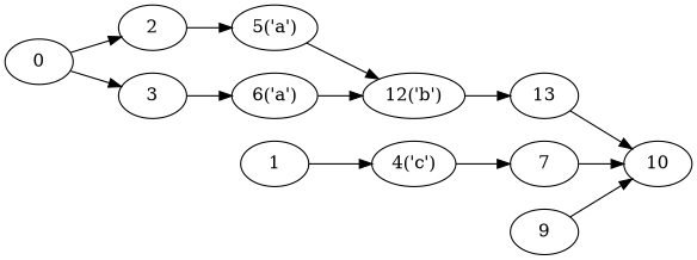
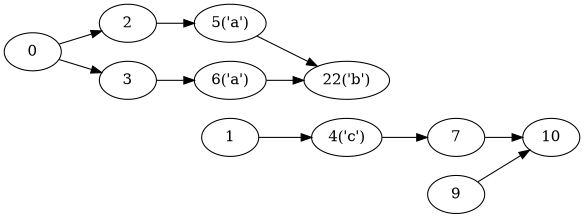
  digraph {
    rankdir=LR
    0
    2
    3
    n4 [label="4('c')"]
    1
    n6 [label="5('a')"]
    n7 [label="6('a')"]
    7
-   n9 [label="12('b')"]
+   n9 [label="22('b')"]
    10
-   13
    9
    0 -> 2
    0 -> 3
    2 -> n6
    3 -> n7
    n4 -> 7
    1 -> n4
    n6 -> n9
    n7 -> n9
    7 -> 10
-   n9 -> 13
-   13 -> 10
    9 -> 10
  }
